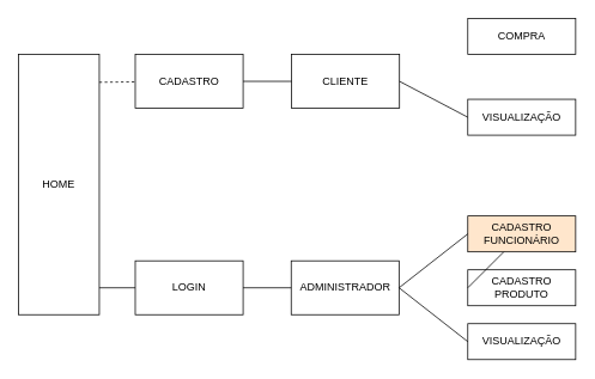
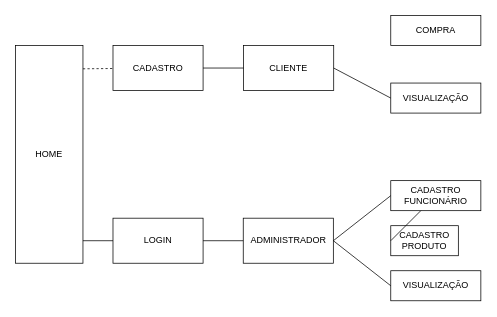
  <mxCell id="0" />
  <mxCell id="1" parent="0" />
  <mxCell id="2" value="HOME" style="rounded=0;whiteSpace=wrap;html=1;" vertex="1" parent="1"><mxGeometry x="20" y="60" width="90" height="290" as="geometry" /></mxCell>
  <mxCell id="3" value="CADASTRO" style="rounded=0;whiteSpace=wrap;html=1;" vertex="1" parent="1"><mxGeometry x="150" y="60" width="120" height="60" as="geometry" /></mxCell>
  <mxCell id="4" value="" style="endArrow=none;html=1;rounded=0;exitX=1;exitY=0.107;exitDx=0;exitDy=0;exitPerimeter=0;dashed=1;" edge="1" parent="1" source="2" target="3"><mxGeometry width="50" height="50" relative="1" as="geometry"><mxPoint x="360" y="220" as="sourcePoint" /><mxPoint x="410" y="170" as="targetPoint" /></mxGeometry></mxCell>
  <mxCell id="5" value="LOGIN" style="rounded=0;whiteSpace=wrap;html=1;" vertex="1" parent="1"><mxGeometry x="150" y="290" width="120" height="60" as="geometry" /></mxCell>
  <mxCell id="6" value="" style="endArrow=none;html=1;rounded=0;entryX=0;entryY=0.5;entryDx=0;entryDy=0;" edge="1" parent="1" target="5"><mxGeometry width="50" height="50" relative="1" as="geometry"><mxPoint x="110" y="320" as="sourcePoint" /><mxPoint x="410" y="170" as="targetPoint" /></mxGeometry></mxCell>
  <mxCell id="7" value="CLIENTE" style="rounded=0;whiteSpace=wrap;html=1;" vertex="1" parent="1"><mxGeometry x="324" y="60" width="120" height="60" as="geometry" /></mxCell>
  <mxCell id="8" value="" style="endArrow=none;html=1;rounded=0;exitX=1;exitY=0.5;exitDx=0;exitDy=0;entryX=0;entryY=0.5;entryDx=0;entryDy=0;" edge="1" parent="1" source="3" target="7"><mxGeometry width="50" height="50" relative="1" as="geometry"><mxPoint x="360" y="220" as="sourcePoint" /><mxPoint x="410" y="170" as="targetPoint" /></mxGeometry></mxCell>
  <mxCell id="9" value="ADMINISTRADOR" style="rounded=0;whiteSpace=wrap;html=1;" vertex="1" parent="1"><mxGeometry x="323.5" y="290" width="120" height="60" as="geometry" /></mxCell>
  <mxCell id="10" value="" style="endArrow=none;html=1;rounded=0;exitX=1;exitY=0.5;exitDx=0;exitDy=0;entryX=0;entryY=0.5;entryDx=0;entryDy=0;" edge="1" parent="1" source="5" target="9"><mxGeometry width="50" height="50" relative="1" as="geometry"><mxPoint x="360" y="220" as="sourcePoint" /><mxPoint x="410" y="170" as="targetPoint" /></mxGeometry></mxCell>
  <mxCell id="11" value="COMPRA" style="rounded=0;whiteSpace=wrap;html=1;" vertex="1" parent="1"><mxGeometry x="520" y="20" width="120" height="40" as="geometry" /></mxCell>
  <mxCell id="12" value="VISUALIZAÇÃO" style="rounded=0;whiteSpace=wrap;html=1;" vertex="1" parent="1"><mxGeometry x="520" y="110" width="120" height="40" as="geometry" /></mxCell>
  <mxCell id="13" value="" style="endArrow=none;html=1;rounded=0;exitX=0;exitY=0.5;exitDx=0;exitDy=0;entryX=1;entryY=0.5;entryDx=0;entryDy=0;" edge="1" parent="1" source="12" target="7"><mxGeometry width="50" height="50" relative="1" as="geometry"><mxPoint x="360" y="220" as="sourcePoint" /><mxPoint x="410" y="170" as="targetPoint" /></mxGeometry></mxCell>
- <mxCell id="14" value="CADASTRO FUNCIONÁRIO" style="rounded=0;whiteSpace=wrap;html=1;fillColor=#ffe6cc;" vertex="1" parent="1"><mxGeometry x="520" y="240" width="120" height="40" as="geometry" /></mxCell>
- <mxCell id="15" value="CADASTRO PRODUTO" style="rounded=0;whiteSpace=wrap;html=1;" vertex="1" parent="1"><mxGeometry x="520" y="300" width="120" height="40" as="geometry" /></mxCell>
+ <mxCell id="14" value="CADASTRO FUNCIONÁRIO" style="rounded=0;whiteSpace=wrap;html=1;" vertex="1" parent="1"><mxGeometry x="520" y="240" width="120" height="40" as="geometry" /></mxCell>
+ <mxCell id="15" value="CADASTRO PRODUTO" style="rounded=0;whiteSpace=wrap;html=1;" vertex="1" parent="1"><mxGeometry x="520" y="300" width="90" height="40" as="geometry" /></mxCell>
  <mxCell id="16" value="" style="endArrow=none;html=1;rounded=0;exitX=0;exitY=0.5;exitDx=0;exitDy=0;entryX=1;entryY=0.5;entryDx=0;entryDy=0;" edge="1" parent="1" source="14" target="9"><mxGeometry width="50" height="50" relative="1" as="geometry"><mxPoint x="360" y="220" as="sourcePoint" /><mxPoint x="410" y="170" as="targetPoint" /></mxGeometry></mxCell>
  <mxCell id="17" value="" style="endArrow=none;html=1;rounded=0;exitX=0;exitY=0.5;exitDx=0;exitDy=0;" edge="1" parent="1" source="15" target="14"><mxGeometry width="50" height="50" relative="1" as="geometry"><mxPoint x="360" y="220" as="sourcePoint" /><mxPoint x="410" y="170" as="targetPoint" /></mxGeometry></mxCell>
  <mxCell id="18" value="VISUALIZAÇÃO" style="rounded=0;whiteSpace=wrap;html=1;" vertex="1" parent="1"><mxGeometry x="520" y="360" width="120" height="40" as="geometry" /></mxCell>
  <mxCell id="19" value="" style="endArrow=none;html=1;rounded=0;entryX=0;entryY=0.5;entryDx=0;entryDy=0;exitX=1;exitY=0.5;exitDx=0;exitDy=0;" edge="1" parent="1" source="9" target="18"><mxGeometry width="50" height="50" relative="1" as="geometry"><mxPoint x="360" y="220" as="sourcePoint" /><mxPoint x="410" y="170" as="targetPoint" /></mxGeometry></mxCell>
